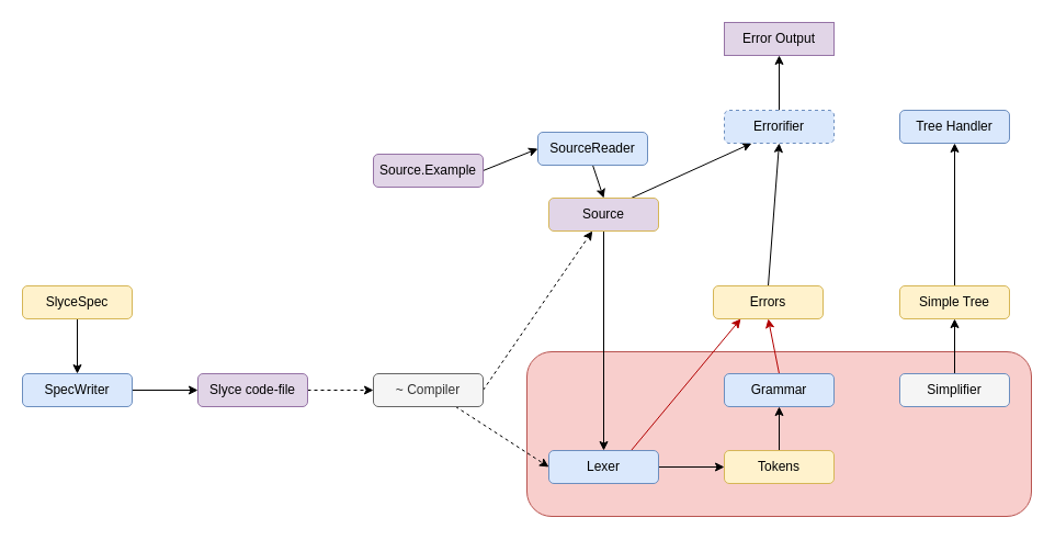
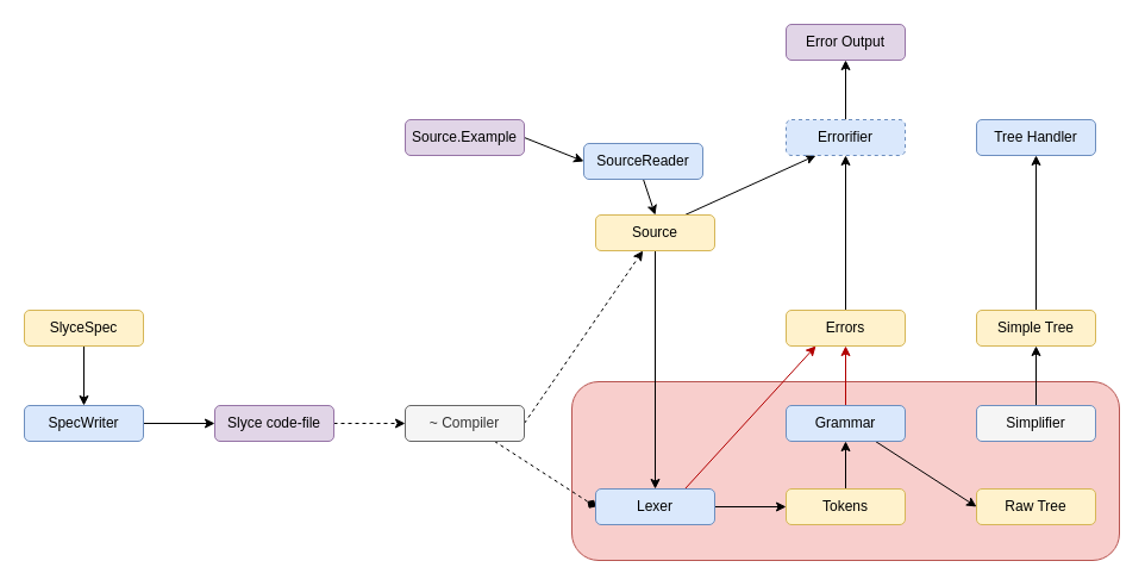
  <mxCell id="0" />
  <mxCell id="1" parent="0" />
  <mxCell id="2" value="" style="rounded=1;whiteSpace=wrap;html=1;fillColor=#f8cecc;strokeColor=#b85450;" vertex="1" parent="1"><mxGeometry x="480" y="320" width="460" height="150" as="geometry" /></mxCell>
  <mxCell id="3" style="edgeStyle=none;rounded=0;orthogonalLoop=1;jettySize=auto;html=1;exitX=0.5;exitY=1;exitDx=0;exitDy=0;entryX=0.5;entryY=0;entryDx=0;entryDy=0;" parent="1" source="4" target="6" edge="1"><mxGeometry relative="1" as="geometry" /></mxCell>
  <mxCell id="4" value="SlyceSpec" style="rounded=1;whiteSpace=wrap;html=1;fillColor=#fff2cc;strokeColor=#d6b656;" parent="1" vertex="1"><mxGeometry x="20" y="260" width="100" height="30" as="geometry" /></mxCell>
  <mxCell id="5" style="edgeStyle=none;rounded=0;orthogonalLoop=1;jettySize=auto;html=1;exitX=1;exitY=0.5;exitDx=0;exitDy=0;entryX=0;entryY=0.5;entryDx=0;entryDy=0;" parent="1" source="6" target="8" edge="1"><mxGeometry relative="1" as="geometry"><mxPoint x="180" y="355" as="targetPoint" /></mxGeometry></mxCell>
  <mxCell id="6" value="SpecWriter" style="rounded=1;whiteSpace=wrap;html=1;fillColor=#dae8fc;strokeColor=#6c8ebf;" parent="1" vertex="1"><mxGeometry x="20" y="340" width="100" height="30" as="geometry" /></mxCell>
  <mxCell id="7" style="edgeStyle=none;rounded=0;orthogonalLoop=1;jettySize=auto;html=1;exitX=1;exitY=0.5;exitDx=0;exitDy=0;entryX=0;entryY=0.5;entryDx=0;entryDy=0;dashed=1;" parent="1" source="8" target="11" edge="1"><mxGeometry relative="1" as="geometry" /></mxCell>
  <mxCell id="8" value="Slyce code-file" style="rounded=1;whiteSpace=wrap;html=1;fillColor=#e1d5e7;strokeColor=#9673a6;" parent="1" vertex="1"><mxGeometry x="180" y="340" width="100" height="30" as="geometry" /></mxCell>
- <mxCell id="9" style="edgeStyle=none;rounded=0;orthogonalLoop=1;jettySize=auto;html=1;exitX=0.75;exitY=1;exitDx=0;exitDy=0;entryX=0;entryY=0.5;entryDx=0;entryDy=0;dashed=1;" parent="1" source="11" target="20" edge="1"><mxGeometry relative="1" as="geometry" /></mxCell>
+ <mxCell id="9" style="edgeStyle=none;rounded=0;orthogonalLoop=1;jettySize=auto;html=1;exitX=0.75;exitY=1;exitDx=0;exitDy=0;entryX=0;entryY=0.5;entryDx=0;entryDy=0;dashed=1;endArrow=diamond;" parent="1" source="11" target="20" edge="1"><mxGeometry relative="1" as="geometry" /></mxCell>
  <mxCell id="10" value="" style="edgeStyle=none;rounded=0;orthogonalLoop=1;jettySize=auto;html=1;dashed=1;exitX=1;exitY=0.5;exitDx=0;exitDy=0;" parent="1" source="11" target="17" edge="1"><mxGeometry relative="1" as="geometry" /></mxCell>
  <mxCell id="11" value="~ Compiler" style="rounded=1;whiteSpace=wrap;html=1;fillColor=#f5f5f5;strokeColor=#666666;fontColor=#333333;" parent="1" vertex="1"><mxGeometry x="340" y="340" width="100" height="30" as="geometry" /></mxCell>
+ <mxCell id="12" style="edgeStyle=none;rounded=0;orthogonalLoop=1;jettySize=auto;html=1;exitX=0.75;exitY=1;exitDx=0;exitDy=0;entryX=0;entryY=0.5;entryDx=0;entryDy=0;" parent="1" source="14" target="23" edge="1"><mxGeometry relative="1" as="geometry" /></mxCell>
  <mxCell id="13" style="rounded=0;orthogonalLoop=1;jettySize=auto;html=1;exitX=0.5;exitY=0;exitDx=0;exitDy=0;entryX=0.5;entryY=1;entryDx=0;entryDy=0;fillColor=#e51400;strokeColor=#B20000;" edge="1" parent="1" source="14" target="33"><mxGeometry relative="1" as="geometry" /></mxCell>
  <mxCell id="14" value="Grammar" style="rounded=1;whiteSpace=wrap;html=1;fillColor=#dae8fc;strokeColor=#6c8ebf;" parent="1" vertex="1"><mxGeometry x="660" y="340" width="100" height="30" as="geometry" /></mxCell>
  <mxCell id="15" style="edgeStyle=none;rounded=0;orthogonalLoop=1;jettySize=auto;html=1;exitX=0.5;exitY=1;exitDx=0;exitDy=0;entryX=0.5;entryY=0;entryDx=0;entryDy=0;" parent="1" source="17" target="20" edge="1"><mxGeometry relative="1" as="geometry" /></mxCell>
  <mxCell id="16" style="edgeStyle=none;rounded=0;orthogonalLoop=1;jettySize=auto;html=1;exitX=0.75;exitY=0;exitDx=0;exitDy=0;entryX=0.25;entryY=1;entryDx=0;entryDy=0;" edge="1" parent="1" source="17" target="35"><mxGeometry relative="1" as="geometry" /></mxCell>
- <mxCell id="17" value="Source" style="rounded=1;whiteSpace=wrap;html=1;fillColor=#e1d5e7;strokeColor=#d6b656;" parent="1" vertex="1"><mxGeometry x="500" y="180" width="100" height="30" as="geometry" /></mxCell>
+ <mxCell id="17" value="Source" style="rounded=1;whiteSpace=wrap;html=1;fillColor=#fff2cc;strokeColor=#d6b656;" parent="1" vertex="1"><mxGeometry x="500" y="180" width="100" height="30" as="geometry" /></mxCell>
  <mxCell id="18" style="edgeStyle=none;rounded=0;orthogonalLoop=1;jettySize=auto;html=1;exitX=1;exitY=0.5;exitDx=0;exitDy=0;entryX=0;entryY=0.5;entryDx=0;entryDy=0;" parent="1" source="20" target="22" edge="1"><mxGeometry relative="1" as="geometry" /></mxCell>
  <mxCell id="19" style="edgeStyle=none;rounded=0;orthogonalLoop=1;jettySize=auto;html=1;exitX=0.75;exitY=0;exitDx=0;exitDy=0;entryX=0.25;entryY=1;entryDx=0;entryDy=0;fillColor=#e51400;strokeColor=#B20000;" edge="1" parent="1" source="20" target="33"><mxGeometry relative="1" as="geometry" /></mxCell>
  <mxCell id="20" value="Lexer" style="rounded=1;whiteSpace=wrap;html=1;fillColor=#dae8fc;strokeColor=#6c8ebf;" parent="1" vertex="1"><mxGeometry x="500" y="410" width="100" height="30" as="geometry" /></mxCell>
  <mxCell id="21" style="edgeStyle=none;rounded=0;orthogonalLoop=1;jettySize=auto;html=1;exitX=0.5;exitY=0;exitDx=0;exitDy=0;entryX=0.5;entryY=1;entryDx=0;entryDy=0;" parent="1" source="22" target="14" edge="1"><mxGeometry relative="1" as="geometry" /></mxCell>
  <mxCell id="22" value="Tokens" style="rounded=1;whiteSpace=wrap;html=1;fillColor=#fff2cc;strokeColor=#d6b656;" parent="1" vertex="1"><mxGeometry x="660" y="410" width="100" height="30" as="geometry" /></mxCell>
+ <mxCell id="23" value="Raw Tree" style="rounded=1;whiteSpace=wrap;html=1;fillColor=#fff2cc;strokeColor=#d6b656;" parent="1" vertex="1"><mxGeometry x="820" y="410" width="100" height="30" as="geometry" /></mxCell>
  <mxCell id="24" style="edgeStyle=none;rounded=0;orthogonalLoop=1;jettySize=auto;html=1;exitX=1;exitY=0.5;exitDx=0;exitDy=0;entryX=0;entryY=0.5;entryDx=0;entryDy=0;" parent="1" source="25" target="27" edge="1"><mxGeometry relative="1" as="geometry" /></mxCell>
- <mxCell id="25" value="Source.Example" style="rounded=1;whiteSpace=wrap;html=1;fillColor=#e1d5e7;strokeColor=#9673a6;" parent="1" vertex="1"><mxGeometry x="340" y="140" width="100" height="30" as="geometry" /></mxCell>
+ <mxCell id="25" value="Source.Example" style="rounded=1;whiteSpace=wrap;html=1;fillColor=#e1d5e7;strokeColor=#9673a6;" parent="1" vertex="1"><mxGeometry x="340" y="100" width="100" height="30" as="geometry" /></mxCell>
  <mxCell id="26" style="edgeStyle=none;rounded=0;orthogonalLoop=1;jettySize=auto;html=1;exitX=0.5;exitY=1;exitDx=0;exitDy=0;entryX=0.5;entryY=0;entryDx=0;entryDy=0;" parent="1" source="27" target="17" edge="1"><mxGeometry relative="1" as="geometry"><mxPoint x="1100" y="310" as="targetPoint" /></mxGeometry></mxCell>
  <mxCell id="27" value="SourceReader" style="rounded=1;whiteSpace=wrap;html=1;fillColor=#dae8fc;strokeColor=#6c8ebf;" parent="1" vertex="1"><mxGeometry x="490" y="120" width="100" height="30" as="geometry" /></mxCell>
  <mxCell id="28" style="edgeStyle=none;rounded=0;orthogonalLoop=1;jettySize=auto;html=1;exitX=0.5;exitY=0;exitDx=0;exitDy=0;entryX=0.5;entryY=1;entryDx=0;entryDy=0;" parent="1" source="29" target="31" edge="1"><mxGeometry relative="1" as="geometry" /></mxCell>
  <mxCell id="29" value="Simplifier" style="rounded=1;whiteSpace=wrap;html=1;fillColor=#f5f5f5;strokeColor=#6c8ebf;" parent="1" vertex="1"><mxGeometry x="820" y="340" width="100" height="30" as="geometry" /></mxCell>
  <mxCell id="30" style="edgeStyle=none;rounded=0;orthogonalLoop=1;jettySize=auto;html=1;exitX=0.5;exitY=0;exitDx=0;exitDy=0;entryX=0.5;entryY=1;entryDx=0;entryDy=0;" edge="1" parent="1" source="31" target="37"><mxGeometry relative="1" as="geometry" /></mxCell>
  <mxCell id="31" value="Simple Tree" style="rounded=1;whiteSpace=wrap;html=1;fillColor=#fff2cc;strokeColor=#d6b656;" parent="1" vertex="1"><mxGeometry x="820" y="260" width="100" height="30" as="geometry" /></mxCell>
  <mxCell id="32" style="edgeStyle=none;rounded=0;orthogonalLoop=1;jettySize=auto;html=1;exitX=0.5;exitY=0;exitDx=0;exitDy=0;entryX=0.5;entryY=1;entryDx=0;entryDy=0;" edge="1" parent="1" source="33" target="35"><mxGeometry relative="1" as="geometry" /></mxCell>
- <mxCell id="33" value="Errors" style="rounded=1;whiteSpace=wrap;html=1;fillColor=#fff2cc;strokeColor=#d6b656;" vertex="1" parent="1"><mxGeometry x="650" y="260" width="100" height="30" as="geometry" /></mxCell>
+ <mxCell id="33" value="Errors" style="rounded=1;whiteSpace=wrap;html=1;fillColor=#fff2cc;strokeColor=#d6b656;" vertex="1" parent="1"><mxGeometry x="660" y="260" width="100" height="30" as="geometry" /></mxCell>
  <mxCell id="34" style="edgeStyle=none;rounded=0;orthogonalLoop=1;jettySize=auto;html=1;exitX=0.5;exitY=0;exitDx=0;exitDy=0;entryX=0.5;entryY=1;entryDx=0;entryDy=0;" edge="1" parent="1" source="35" target="36"><mxGeometry relative="1" as="geometry" /></mxCell>
  <mxCell id="35" value="Errorifier" style="rounded=1;whiteSpace=wrap;html=1;fillColor=#dae8fc;strokeColor=#6c8ebf;dashed=1;" vertex="1" parent="1"><mxGeometry x="660" y="100" width="100" height="30" as="geometry" /></mxCell>
- <mxCell id="36" value="Error Output" style="whiteSpace=wrap;html=1;fillColor=#e1d5e7;strokeColor=#9673a6;rounded=0;" vertex="1" parent="1"><mxGeometry x="660" y="20" width="100" height="30" as="geometry" /></mxCell>
+ <mxCell id="36" value="Error Output" style="rounded=1;whiteSpace=wrap;html=1;fillColor=#e1d5e7;strokeColor=#9673a6;" vertex="1" parent="1"><mxGeometry x="660" y="20" width="100" height="30" as="geometry" /></mxCell>
  <mxCell id="37" value="Tree Handler" style="rounded=1;whiteSpace=wrap;html=1;fillColor=#dae8fc;strokeColor=#6c8ebf;" vertex="1" parent="1"><mxGeometry x="820" y="100" width="100" height="30" as="geometry" /></mxCell>
